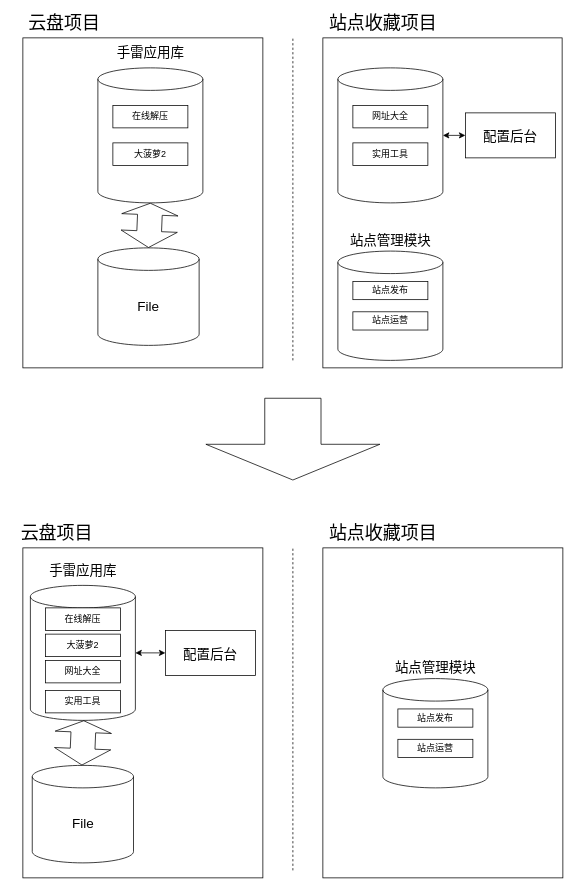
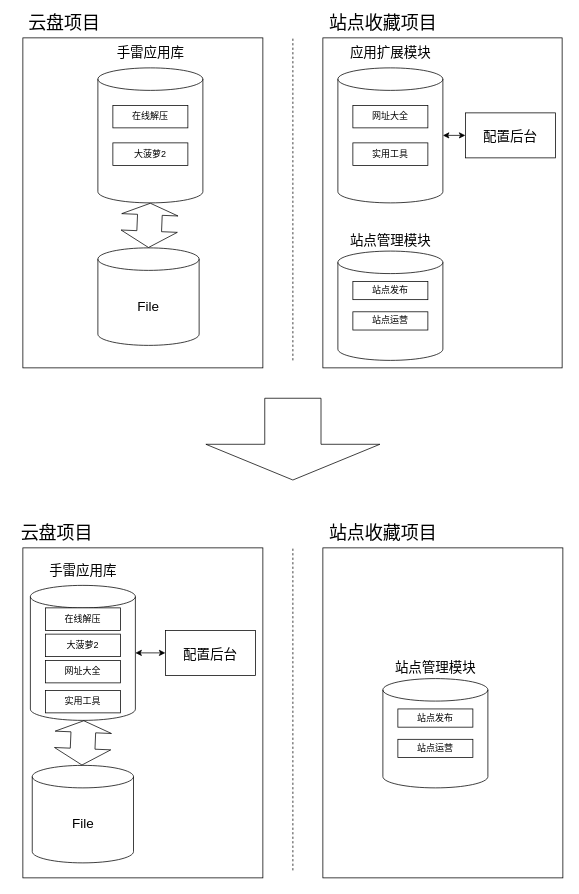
  <mxCell id="0" />
  <mxCell id="1" parent="0" />
  <mxCell id="2" value="" style="rounded=0;whiteSpace=wrap;html=1;" vertex="1" parent="1"><mxGeometry x="430" y="50" width="319" height="440" as="geometry" /></mxCell>
  <mxCell id="3" value="" style="rounded=0;whiteSpace=wrap;html=1;" vertex="1" parent="1"><mxGeometry x="30" y="50" width="320" height="440" as="geometry" /></mxCell>
  <mxCell id="4" value="&lt;font style=&quot;font-size: 24px&quot;&gt;云盘项目&lt;/font&gt;" style="text;html=1;align=center;verticalAlign=middle;resizable=0;points=[];autosize=1;strokeColor=none;fillColor=none;" vertex="1" parent="1"><mxGeometry x="30" y="20" width="110" height="20" as="geometry" /></mxCell>
  <mxCell id="5" value="&lt;font style=&quot;font-size: 24px&quot;&gt;站点收藏项目&lt;/font&gt;" style="text;html=1;align=center;verticalAlign=middle;resizable=0;points=[];autosize=1;strokeColor=none;fillColor=none;" vertex="1" parent="1"><mxGeometry x="430" y="20" width="160" height="20" as="geometry" /></mxCell>
  <mxCell id="6" value="" style="endArrow=none;dashed=1;html=1;rounded=0;fontSize=24;" edge="1" parent="1"><mxGeometry width="50" height="50" relative="1" as="geometry"><mxPoint x="390" y="480" as="sourcePoint" /><mxPoint x="390" y="50" as="targetPoint" /></mxGeometry></mxCell>
  <mxCell id="7" value="" style="group" vertex="1" connectable="0" parent="1"><mxGeometry x="130" y="60" width="140" height="210" as="geometry" /></mxCell>
  <mxCell id="8" value="" style="shape=cylinder3;whiteSpace=wrap;html=1;boundedLbl=1;backgroundOutline=1;size=15;" vertex="1" parent="7"><mxGeometry y="30" width="140" height="180" as="geometry" /></mxCell>
  <mxCell id="9" value="在线解压" style="rounded=0;whiteSpace=wrap;html=1;" vertex="1" parent="7"><mxGeometry x="20" y="80" width="100" height="30" as="geometry" /></mxCell>
  <mxCell id="10" value="大菠萝2" style="rounded=0;whiteSpace=wrap;html=1;" vertex="1" parent="7"><mxGeometry x="20" y="130" width="100" height="30" as="geometry" /></mxCell>
  <mxCell id="11" value="&lt;font style=&quot;font-size: 18px&quot;&gt;手雷应用库&lt;/font&gt;" style="text;html=1;align=center;verticalAlign=middle;resizable=0;points=[];autosize=1;strokeColor=none;fillColor=none;" vertex="1" parent="7"><mxGeometry x="15" width="110" height="20" as="geometry" /></mxCell>
  <mxCell id="12" value="" style="group" vertex="1" connectable="0" parent="1"><mxGeometry x="450" y="60" width="140" height="210" as="geometry" /></mxCell>
  <mxCell id="13" value="" style="shape=cylinder3;whiteSpace=wrap;html=1;boundedLbl=1;backgroundOutline=1;size=15;" vertex="1" parent="12"><mxGeometry y="30" width="140" height="180" as="geometry" /></mxCell>
  <mxCell id="14" value="网址大全" style="rounded=0;whiteSpace=wrap;html=1;" vertex="1" parent="12"><mxGeometry x="20" y="80" width="100" height="30" as="geometry" /></mxCell>
+ <mxCell id="15" value="&lt;font style=&quot;font-size: 18px&quot;&gt;应用扩展模块&lt;/font&gt;" style="text;html=1;align=center;verticalAlign=middle;resizable=0;points=[];autosize=1;strokeColor=none;fillColor=none;" vertex="1" parent="12"><mxGeometry x="10" width="120" height="20" as="geometry" /></mxCell>
  <mxCell id="16" value="实用工具" style="rounded=0;whiteSpace=wrap;html=1;" vertex="1" parent="12"><mxGeometry x="20" y="130" width="100" height="30" as="geometry" /></mxCell>
  <mxCell id="17" value="&lt;font style=&quot;font-size: 18px&quot;&gt;配置后台&lt;/font&gt;" style="rounded=0;whiteSpace=wrap;html=1;fontSize=24;" vertex="1" parent="1"><mxGeometry x="620" y="150" width="120" height="60" as="geometry" /></mxCell>
  <mxCell id="18" value="" style="endArrow=classic;startArrow=classic;html=1;rounded=0;fontSize=18;exitX=1;exitY=0.5;exitDx=0;exitDy=0;exitPerimeter=0;entryX=0;entryY=0.5;entryDx=0;entryDy=0;" edge="1" parent="1" source="13" target="17"><mxGeometry width="50" height="50" relative="1" as="geometry"><mxPoint x="560" y="350" as="sourcePoint" /><mxPoint x="610" y="300" as="targetPoint" /></mxGeometry></mxCell>
  <mxCell id="19" value="File" style="shape=cylinder3;whiteSpace=wrap;html=1;boundedLbl=1;backgroundOutline=1;size=15;fontSize=18;" vertex="1" parent="1"><mxGeometry x="130" y="330" width="135" height="130" as="geometry" /></mxCell>
  <mxCell id="20" value="" style="group" vertex="1" connectable="0" parent="1"><mxGeometry x="450" y="310" width="140" height="170" as="geometry" /></mxCell>
  <mxCell id="21" value="" style="shape=cylinder3;whiteSpace=wrap;html=1;boundedLbl=1;backgroundOutline=1;size=15;" vertex="1" parent="20"><mxGeometry y="24.286" width="140" height="145.714" as="geometry" /></mxCell>
  <mxCell id="22" value="站点发布" style="rounded=0;whiteSpace=wrap;html=1;" vertex="1" parent="20"><mxGeometry x="20" y="64.762" width="100" height="24.286" as="geometry" /></mxCell>
  <mxCell id="23" value="&lt;font style=&quot;font-size: 18px&quot;&gt;站点管理模块&lt;/font&gt;" style="text;html=1;align=center;verticalAlign=middle;resizable=0;points=[];autosize=1;strokeColor=none;fillColor=none;" vertex="1" parent="20"><mxGeometry x="10" width="120" height="20" as="geometry" /></mxCell>
  <mxCell id="24" value="站点运营" style="rounded=0;whiteSpace=wrap;html=1;" vertex="1" parent="20"><mxGeometry x="20" y="105.238" width="100" height="24.286" as="geometry" /></mxCell>
  <mxCell id="25" value="" style="rounded=0;whiteSpace=wrap;html=1;" vertex="1" parent="1"><mxGeometry x="430" y="730" width="320" height="440" as="geometry" /></mxCell>
  <mxCell id="26" value="" style="rounded=0;whiteSpace=wrap;html=1;" vertex="1" parent="1"><mxGeometry x="30" y="730" width="320" height="440" as="geometry" /></mxCell>
  <mxCell id="27" value="&lt;font style=&quot;font-size: 24px&quot;&gt;云盘项目&lt;/font&gt;" style="text;html=1;align=center;verticalAlign=middle;resizable=0;points=[];autosize=1;strokeColor=none;fillColor=none;" vertex="1" parent="1"><mxGeometry x="20" y="700" width="110" height="20" as="geometry" /></mxCell>
  <mxCell id="28" value="&lt;font style=&quot;font-size: 24px&quot;&gt;站点收藏项目&lt;/font&gt;" style="text;html=1;align=center;verticalAlign=middle;resizable=0;points=[];autosize=1;strokeColor=none;fillColor=none;" vertex="1" parent="1"><mxGeometry x="430" y="700" width="160" height="20" as="geometry" /></mxCell>
  <mxCell id="29" value="" style="endArrow=none;dashed=1;html=1;rounded=0;fontSize=24;" edge="1" parent="1"><mxGeometry width="50" height="50" relative="1" as="geometry"><mxPoint x="390" y="1160" as="sourcePoint" /><mxPoint x="390" y="730" as="targetPoint" /></mxGeometry></mxCell>
  <mxCell id="30" value="&lt;font style=&quot;font-size: 18px&quot;&gt;配置后台&lt;/font&gt;" style="rounded=0;whiteSpace=wrap;html=1;fontSize=24;" vertex="1" parent="1"><mxGeometry x="220" y="840" width="120" height="60" as="geometry" /></mxCell>
  <mxCell id="31" value="" style="endArrow=classic;startArrow=classic;html=1;rounded=0;fontSize=18;exitX=1;exitY=0.5;exitDx=0;exitDy=0;exitPerimeter=0;entryX=0;entryY=0.5;entryDx=0;entryDy=0;" edge="1" parent="1" source="39" target="30"><mxGeometry width="50" height="50" relative="1" as="geometry"><mxPoint x="540" y="1030" as="sourcePoint" /><mxPoint x="590" y="980" as="targetPoint" /></mxGeometry></mxCell>
  <mxCell id="32" value="File" style="shape=cylinder3;whiteSpace=wrap;html=1;boundedLbl=1;backgroundOutline=1;size=15;fontSize=18;" vertex="1" parent="1"><mxGeometry x="42.5" y="1020" width="135" height="130" as="geometry" /></mxCell>
  <mxCell id="33" value="" style="group" vertex="1" connectable="0" parent="1"><mxGeometry x="510" y="880" width="140" height="170" as="geometry" /></mxCell>
  <mxCell id="34" value="" style="shape=cylinder3;whiteSpace=wrap;html=1;boundedLbl=1;backgroundOutline=1;size=15;" vertex="1" parent="33"><mxGeometry y="24.286" width="140" height="145.714" as="geometry" /></mxCell>
  <mxCell id="35" value="站点发布" style="rounded=0;whiteSpace=wrap;html=1;" vertex="1" parent="33"><mxGeometry x="20" y="64.762" width="100" height="24.286" as="geometry" /></mxCell>
  <mxCell id="36" value="&lt;font style=&quot;font-size: 18px&quot;&gt;站点管理模块&lt;/font&gt;" style="text;html=1;align=center;verticalAlign=middle;resizable=0;points=[];autosize=1;strokeColor=none;fillColor=none;" vertex="1" parent="33"><mxGeometry x="10" width="120" height="20" as="geometry" /></mxCell>
  <mxCell id="37" value="站点运营" style="rounded=0;whiteSpace=wrap;html=1;" vertex="1" parent="33"><mxGeometry x="20" y="105.238" width="100" height="24.286" as="geometry" /></mxCell>
  <mxCell id="38" value="" style="shape=flexArrow;endArrow=classic;html=1;rounded=0;fontSize=18;endWidth=156;endSize=15.54;width=75;" edge="1" parent="1"><mxGeometry width="50" height="50" relative="1" as="geometry"><mxPoint x="390" y="530" as="sourcePoint" /><mxPoint x="390" y="640" as="targetPoint" /></mxGeometry></mxCell>
  <mxCell id="39" value="" style="shape=cylinder3;whiteSpace=wrap;html=1;boundedLbl=1;backgroundOutline=1;size=15;" vertex="1" parent="1"><mxGeometry x="40" y="780" width="140" height="180" as="geometry" /></mxCell>
  <mxCell id="40" value="在线解压" style="rounded=0;whiteSpace=wrap;html=1;" vertex="1" parent="1"><mxGeometry x="60" y="810" width="100" height="30" as="geometry" /></mxCell>
  <mxCell id="41" value="大菠萝2" style="rounded=0;whiteSpace=wrap;html=1;" vertex="1" parent="1"><mxGeometry x="60" y="845" width="100" height="30" as="geometry" /></mxCell>
  <mxCell id="42" value="&lt;font style=&quot;font-size: 18px&quot;&gt;手雷应用库&lt;/font&gt;" style="text;html=1;align=center;verticalAlign=middle;resizable=0;points=[];autosize=1;strokeColor=none;fillColor=none;" vertex="1" parent="1"><mxGeometry x="55" y="750" width="110" height="20" as="geometry" /></mxCell>
  <mxCell id="43" value="网址大全" style="rounded=0;whiteSpace=wrap;html=1;" vertex="1" parent="1"><mxGeometry x="60" y="880" width="100" height="30" as="geometry" /></mxCell>
  <mxCell id="44" value="实用工具" style="rounded=0;whiteSpace=wrap;html=1;" vertex="1" parent="1"><mxGeometry x="60" y="920" width="100" height="30" as="geometry" /></mxCell>
  <mxCell id="45" value="" style="shape=flexArrow;endArrow=classic;startArrow=classic;html=1;rounded=0;fontSize=18;exitX=0.5;exitY=0;exitDx=0;exitDy=0;exitPerimeter=0;entryX=0.5;entryY=1;entryDx=0;entryDy=0;entryPerimeter=0;startWidth=41.176;startSize=6.929;width=32.941;endWidth=41.176;endSize=4.812;" edge="1" parent="1" source="19" target="8"><mxGeometry width="100" height="100" relative="1" as="geometry"><mxPoint x="160" y="370" as="sourcePoint" /><mxPoint x="260" y="270" as="targetPoint" /></mxGeometry></mxCell>
  <mxCell id="46" value="" style="shape=flexArrow;endArrow=classic;startArrow=classic;html=1;rounded=0;fontSize=18;exitX=0.5;exitY=0;exitDx=0;exitDy=0;exitPerimeter=0;entryX=0.5;entryY=1;entryDx=0;entryDy=0;entryPerimeter=0;startWidth=41.176;startSize=6.929;width=32.941;endWidth=41.176;endSize=4.812;" edge="1" parent="1"><mxGeometry width="100" height="100" relative="1" as="geometry"><mxPoint x="108.75" y="1020" as="sourcePoint" /><mxPoint x="111.25" y="960" as="targetPoint" /></mxGeometry></mxCell>
